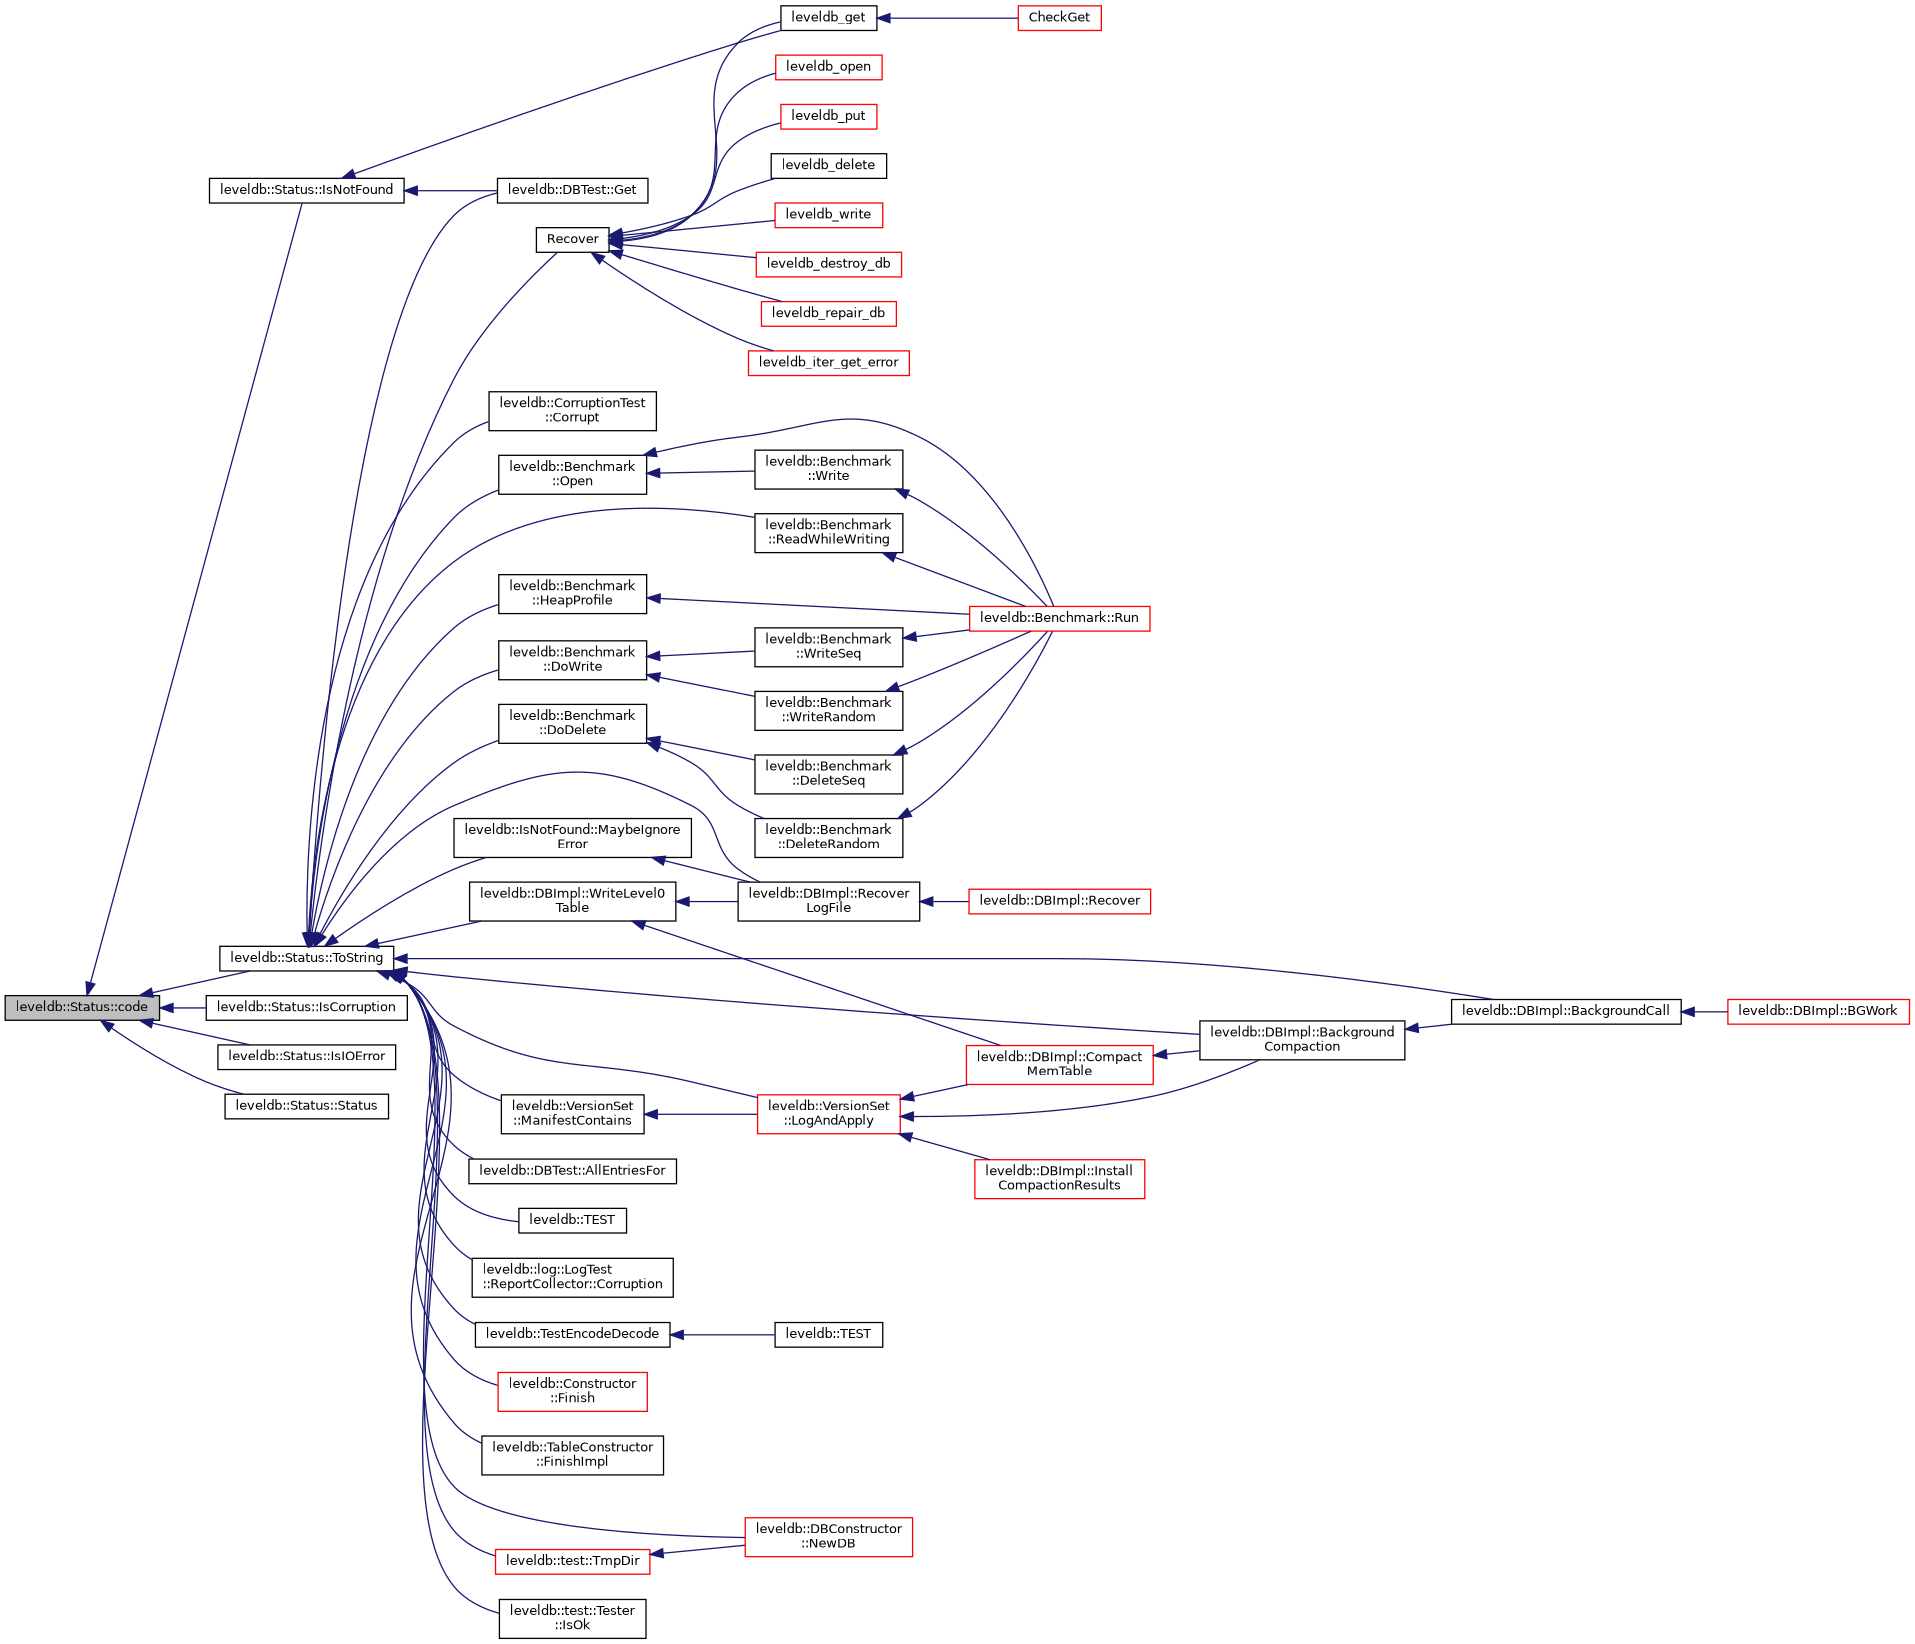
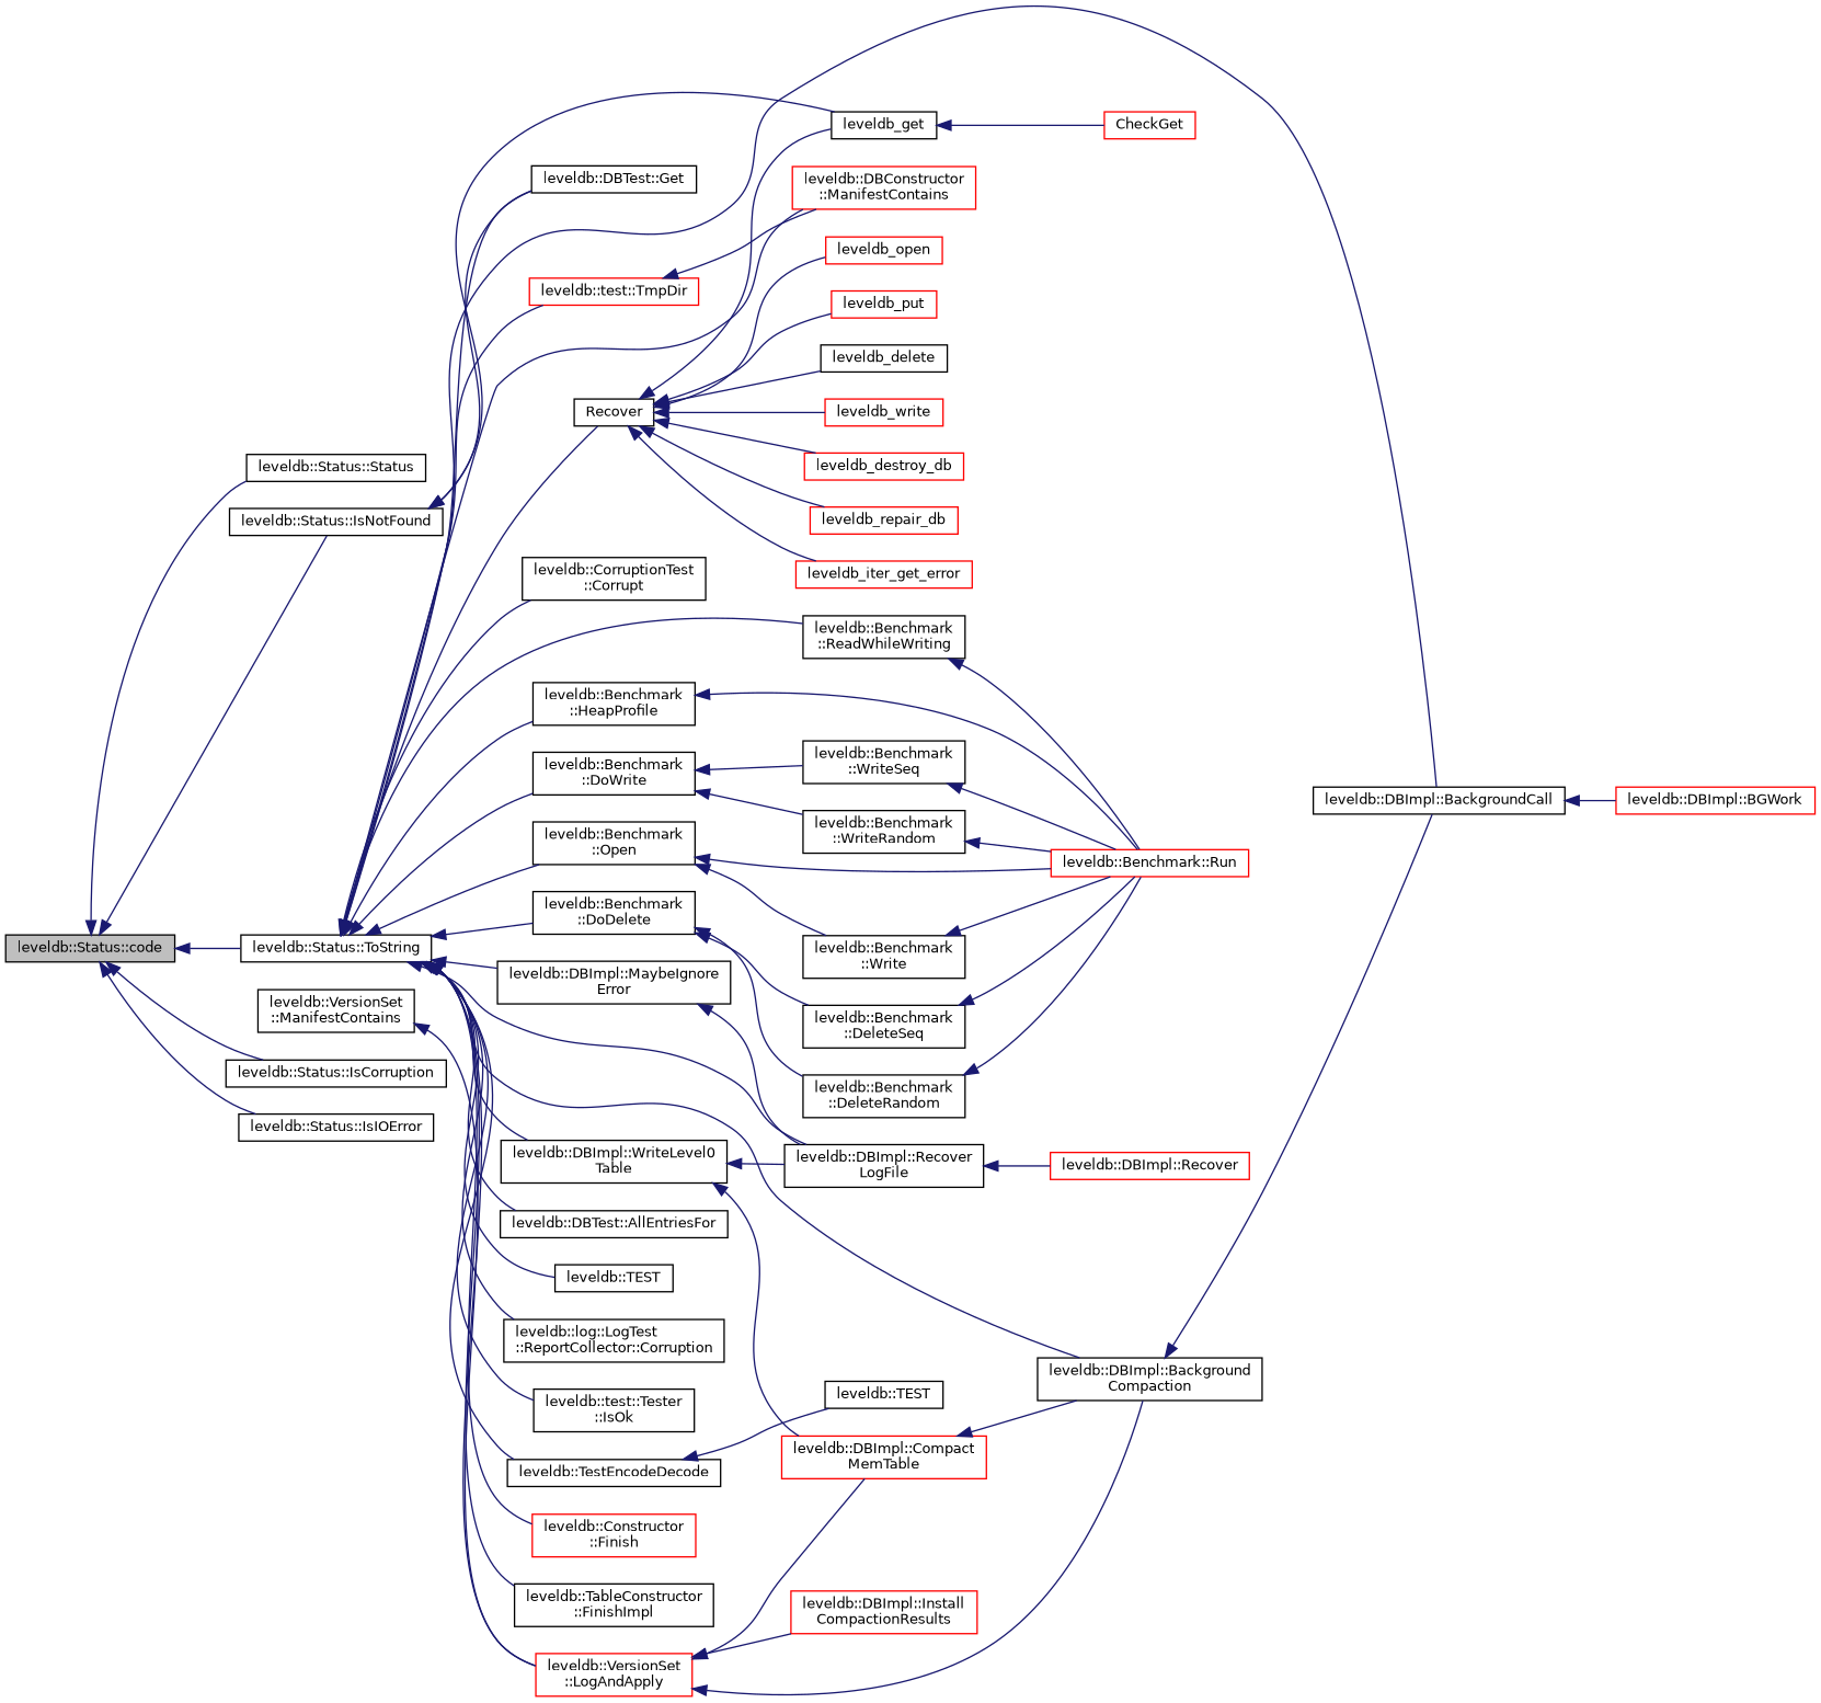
  digraph {
    rankdir=LR
    node [color=black fillcolor=white fontname=Helvetica fontsize=10 shape=record style=filled]
    edge [color=midnightblue dir=back fontname=Helvetica fontsize=10 labelfontname=Helvetica labelfontsize=10 style=solid]
    n1 [fillcolor=grey75 fontcolor=black height=0.2 label="leveldb::Status::code" width=0.4]
    n2 [height=0.2 label="leveldb::Status::IsNotFound" width=0.4]
    n3 [height=0.2 label="leveldb::Status::IsCorruption" width=0.4]
    n4 [height=0.2 label="leveldb::Status::IsIOError" width=0.4]
    n5 [height=0.2 label="leveldb::Status::Status" width=0.4]
    n6 [height=0.2 label="leveldb::Status::ToString" width=0.4]
    n7 [height=0.2 label=leveldb_get width=0.4]
    n8 [height=0.2 label="leveldb::DBTest::Get" width=0.4]
    n9 [height=0.2 label=Recover width=0.4]
    n10 [height=0.2 label="leveldb::CorruptionTest\l::Corrupt" width=0.4]
    n11 [height=0.2 label="leveldb::Benchmark\l::Open" width=0.4]
    n12 [height=0.2 label="leveldb::Benchmark\l::DoWrite" width=0.4]
    n13 [height=0.2 label="leveldb::Benchmark\l::DoDelete" width=0.4]
    n14 [height=0.2 label="leveldb::Benchmark\l::ReadWhileWriting" width=0.4]
    n15 [height=0.2 label="leveldb::Benchmark\l::HeapProfile" width=0.4]
-   n16 [height=0.2 label="leveldb::IsNotFound::MaybeIgnore\lError" width=0.4]
+   n16 [height=0.2 label="leveldb::DBImpl::MaybeIgnore\lError" width=0.4]
    n17 [height=0.2 label="leveldb::DBImpl::Recover\lLogFile" width=0.4]
    n18 [height=0.2 label="leveldb::DBImpl::WriteLevel0\lTable" width=0.4]
    n19 [height=0.2 label="leveldb::DBImpl::Background\lCompaction" width=0.4]
    n20 [height=0.2 label="leveldb::DBImpl::BackgroundCall" width=0.4]
    n21 [height=0.2 label="leveldb::DBTest::AllEntriesFor" width=0.4]
    n22 [height=0.2 label="leveldb::TEST" width=0.4]
    n23 [height=0.2 label="leveldb::log::LogTest\l::ReportCollector::Corruption" width=0.4]
    n24 [height=0.2 label="leveldb::TestEncodeDecode" width=0.4]
    n25 [color=red height=0.2 label="leveldb::VersionSet\l::LogAndApply" width=0.4]
    n26 [height=0.2 label="leveldb::VersionSet\l::ManifestContains" width=0.4]
    n27 [color=red height=0.2 label="leveldb::Constructor\l::Finish" width=0.4]
    n28 [height=0.2 label="leveldb::TableConstructor\l::FinishImpl" width=0.4]
-   n29 [color=red height=0.2 label="leveldb::DBConstructor\l::NewDB" width=0.4]
+   n29 [color=red height=0.2 label="leveldb::DBConstructor\l::ManifestContains" width=0.4]
    n30 [color=red height=0.2 label="leveldb::test::TmpDir" width=0.4]
    n31 [height=0.2 label="leveldb::test::Tester\l::IsOk" width=0.4]
    n32 [color=red height=0.2 label=CheckGet width=0.4]
    n33 [color=red height=0.2 label=leveldb_open width=0.4]
    n34 [color=red height=0.2 label=leveldb_put width=0.4]
    n35 [height=0.2 label=leveldb_delete width=0.4]
    n36 [color=red height=0.2 label=leveldb_write width=0.4]
    n37 [color=red height=0.2 label=leveldb_destroy_db width=0.4]
    n38 [color=red height=0.2 label=leveldb_repair_db width=0.4]
    n39 [color=red height=0.2 label=leveldb_iter_get_error width=0.4]
    n40 [color=red height=0.2 label="leveldb::Benchmark::Run" width=0.4]
    n41 [height=0.2 label="leveldb::Benchmark\l::Write" width=0.4]
    n42 [height=0.2 label="leveldb::Benchmark\l::WriteSeq" width=0.4]
    n43 [height=0.2 label="leveldb::Benchmark\l::WriteRandom" width=0.4]
    n44 [height=0.2 label="leveldb::Benchmark\l::DeleteSeq" width=0.4]
    n45 [height=0.2 label="leveldb::Benchmark\l::DeleteRandom" width=0.4]
    n46 [color=red height=0.2 label="leveldb::DBImpl::Recover" width=0.4]
    n47 [color=red height=0.2 label="leveldb::DBImpl::Compact\lMemTable" width=0.4]
    n48 [color=red height=0.2 label="leveldb::DBImpl::BGWork" width=0.4]
    n49 [height=0.2 label="leveldb::TEST" width=0.4]
    n50 [color=red height=0.2 label="leveldb::DBImpl::Install\lCompactionResults" width=0.4]
    n1 -> n2
    n1 -> n3
    n1 -> n4
    n1 -> n5
    n1 -> n6
    n2 -> n7
    n2 -> n8
    n6 -> n8
    n6 -> n9
    n6 -> n10
    n6 -> n11
    n6 -> n12
    n6 -> n13
    n6 -> n14
    n6 -> n15
    n6 -> n16
    n6 -> n17
    n6 -> n18
    n6 -> n19
    n6 -> n20
    n6 -> n21
    n6 -> n22
    n6 -> n23
    n6 -> n24
    n6 -> n25
-   n6 -> n26
    n6 -> n27
    n6 -> n28
    n6 -> n29
    n6 -> n30
    n6 -> n31
    n7 -> n32
    n9 -> n7
    n9 -> n33
    n9 -> n34
    n9 -> n35
    n9 -> n36
    n9 -> n37
    n9 -> n38
    n9 -> n39
    n11 -> n40
    n11 -> n41
    n12 -> n42
    n12 -> n43
    n13 -> n44
    n13 -> n45
    n14 -> n40
    n15 -> n40
    n16 -> n17
    n17 -> n46
    n18 -> n17
    n18 -> n47
    n19 -> n20
    n20 -> n48
    n24 -> n49
    n25 -> n19
    n25 -> n47
    n25 -> n50
    n26 -> n25
    n30 -> n29
    n41 -> n40
    n42 -> n40
    n43 -> n40
    n44 -> n40
    n45 -> n40
    n47 -> n19
  }
